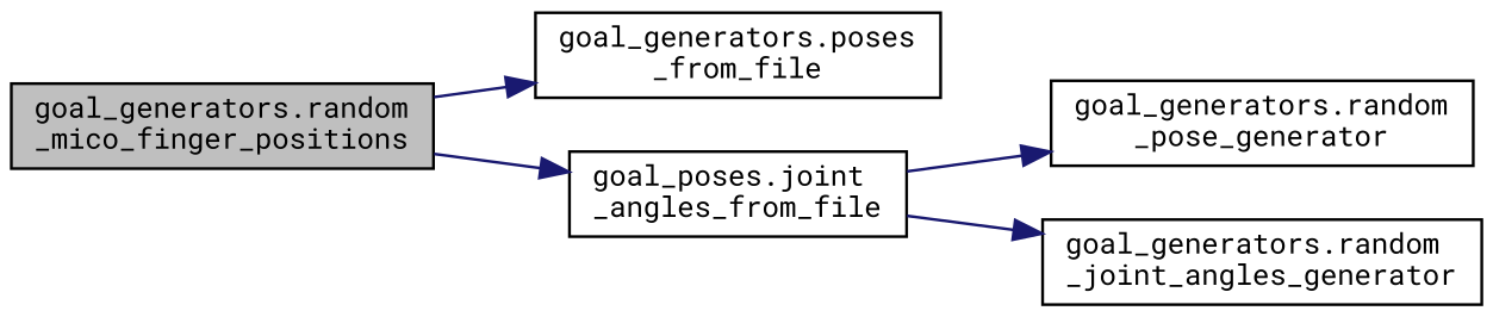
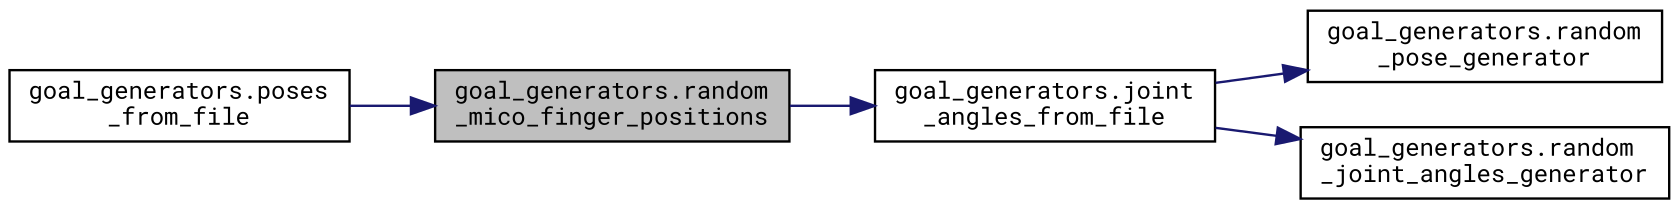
  digraph {
    fontname="Roboto Mono"
    rankdir=LR
    node [color=black fillcolor=white fontname="Roboto Mono" fontsize=10 shape=record style=filled]
    edge [color=midnightblue fontname="Roboto Mono" fontsize=10 labelfontname=Helvetica labelfontsize=10 style=solid]
    n1 [fillcolor=grey75 fontcolor=black height=0.2 label="goal_generators.random\l_mico_finger_positions" width=0.4]
    n2 [height=0.2 label="goal_generators.poses\l_from_file" width=0.4]
-   n3 [height=0.2 label="goal_poses.joint\l_angles_from_file" width=0.4]
+   n3 [height=0.2 label="goal_generators.joint\l_angles_from_file" width=0.4]
    n4 [height=0.2 label="goal_generators.random\l_pose_generator" width=0.4]
    n5 [height=0.2 label="goal_generators.random\l_joint_angles_generator" width=0.4]
-   n1 -> n2
+   n2 -> n1
    n1 -> n3
    n3 -> n4
    n3 -> n5
  }
